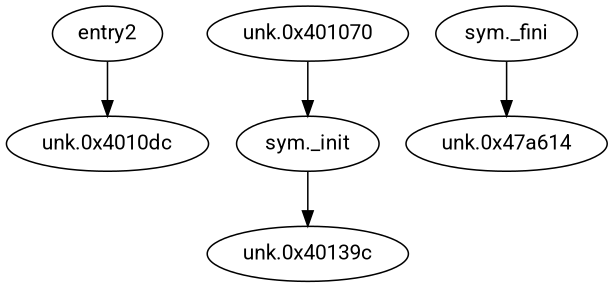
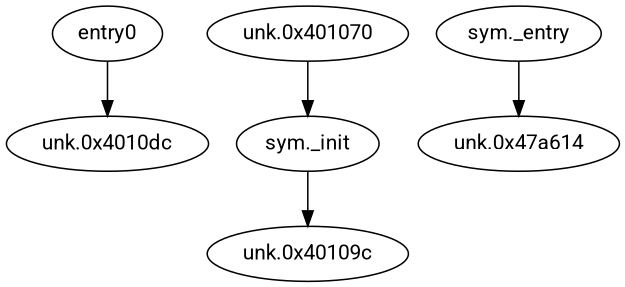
  digraph {
    fontname=Roboto
    node [fontname=Roboto]
    edge [fontname=Roboto]
-   n1 [label=entry2]
+   n1 [label=entry0]
    n2 [label="unk.0x4010dc"]
    n3 [label="sym._init"]
-   n4 [label="unk.0x40139c"]
+   n4 [label="unk.0x40109c"]
    n5 [label="unk.0x401070"]
-   n6 [label="sym._fini"]
+   n6 [label="sym._entry"]
    n7 [label="unk.0x47a614"]
    n1 -> n2
    n3 -> n4
    n5 -> n3
    n6 -> n7
  }
